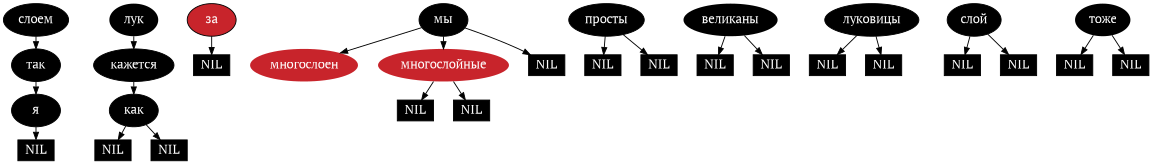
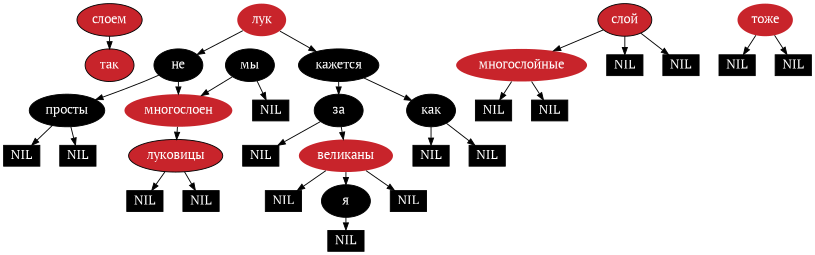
  digraph {
    fontname="PT Serif"
    nodesep=0.3
    ranksep=0.2
    node [color=black fontcolor=white fontname="PT Serif" shape=record style=filled]
    edge [arrowsize=0.8 fontname="PT Serif"]
-   n1 [label="слоем" shape=ellipse]
-   n2 [label="так" shape=ellipse]
-   n3 [fillcolor=black label="лук" penwidth=0 shape=ellipse]
+   n1 [label="слоем" shape=ellipse fillcolor="#C8242B"]
+   n2 [label="так" shape=ellipse fillcolor="#C8242B"]
+   n3 [fillcolor="#C8242B" label="лук" penwidth=0 shape=ellipse]
    n4 [label="кажется" shape=ellipse]
+   n5 [label="не" shape=ellipse]
    n6 [label="я" shape=ellipse]
-   n7 [label="за" shape=ellipse fillcolor="#C8242B"]
+   n7 [label="за" shape=ellipse]
    n8 [label="как" shape=ellipse]
    n9 [fillcolor="#C8242B" label="многослоен" penwidth=0 shape=ellipse]
    n10 [label="просты" shape=ellipse]
-   n11 [fillcolor=black label="великаны" penwidth=0 shape=ellipse]
+   n11 [fillcolor="#C8242B" label="великаны" penwidth=0 shape=ellipse]
    n12 [height=.25 label=NIL width=.4]
    n13 [height=.25 label=NIL width=.4]
    n14 [height=.25 label=NIL width=.4]
    n15 [height=.25 label=NIL width=.4]
    n16 [height=.25 label=NIL width=.4]
-   n17 [label="луковицы" shape=ellipse]
+   n17 [label="луковицы" shape=ellipse fillcolor="#C8242B"]
    n18 [height=.25 label=NIL width=.4]
    n19 [height=.25 label=NIL width=.4]
    n20 [height=.25 label=NIL width=.4]
    n21 [height=.25 label=NIL width=.4]
    n22 [label="мы" shape=ellipse]
    n23 [fillcolor="#C8242B" label="многослойные" penwidth=0 shape=ellipse]
    n24 [height=.25 label=NIL width=.4]
    n25 [height=.25 label=NIL width=.4]
    n26 [height=.25 label=NIL width=.4]
-   n27 [label="слой" shape=ellipse]
+   n27 [label="слой" shape=ellipse fillcolor="#C8242B"]
    n28 [height=.25 label=NIL width=.4]
    n29 [height=.25 label=NIL width=.4]
    n30 [height=.25 label=NIL width=.4]
-   n31 [fillcolor=black label="тоже" penwidth=0 shape=ellipse]
+   n31 [fillcolor="#C8242B" label="тоже" penwidth=0 shape=ellipse]
    n32 [height=.25 label=NIL width=.4]
    n33 [height=.25 label=NIL width=.4]
    n1 -> n2
-   n2 -> n6
+   n11 -> n6
    n3 -> n4
+   n3 -> n5
+   n4 -> n7
    n4 -> n8
+   n5 -> n9
+   n5 -> n10
    n6 -> n30
+   n7 -> n11
    n7 -> n12
    n8 -> n13
    n8 -> n14
+   n9 -> n17
    n10 -> n18
    n10 -> n19
    n11 -> n15
    n11 -> n16
    n17 -> n20
    n17 -> n21
    n22 -> n9
-   n22 -> n23
+   n27 -> n23
    n22 -> n24
    n23 -> n25
    n23 -> n26
    n27 -> n28
    n27 -> n29
    n31 -> n32
    n31 -> n33
  }
